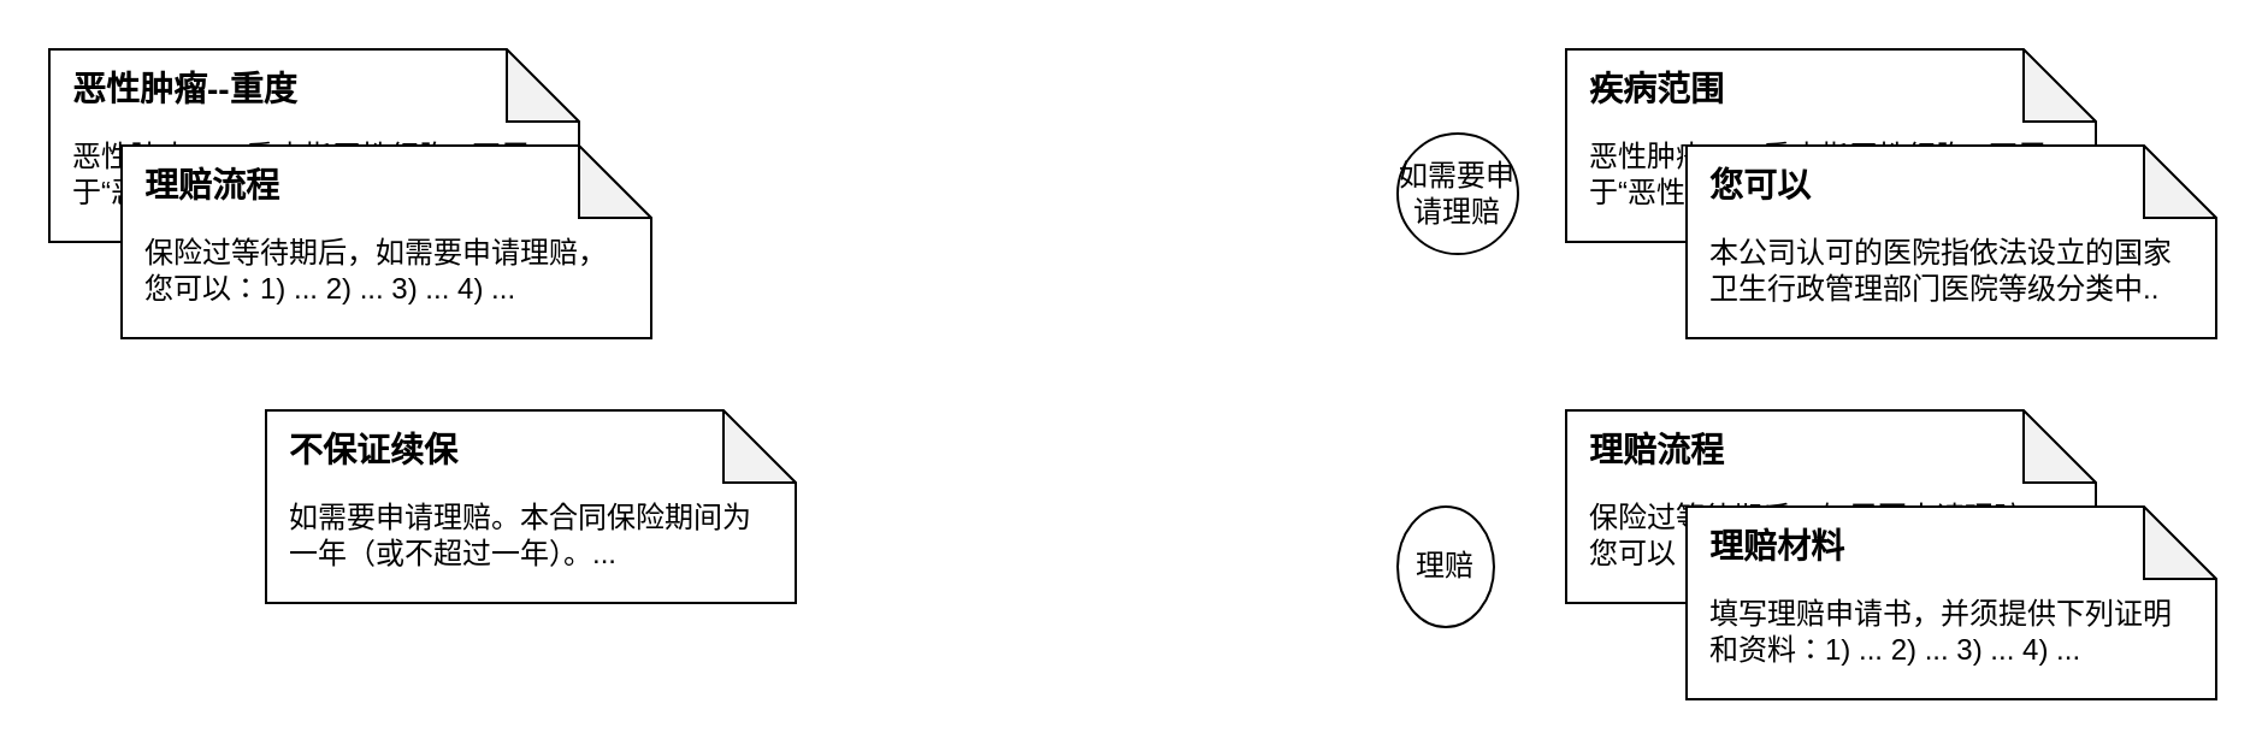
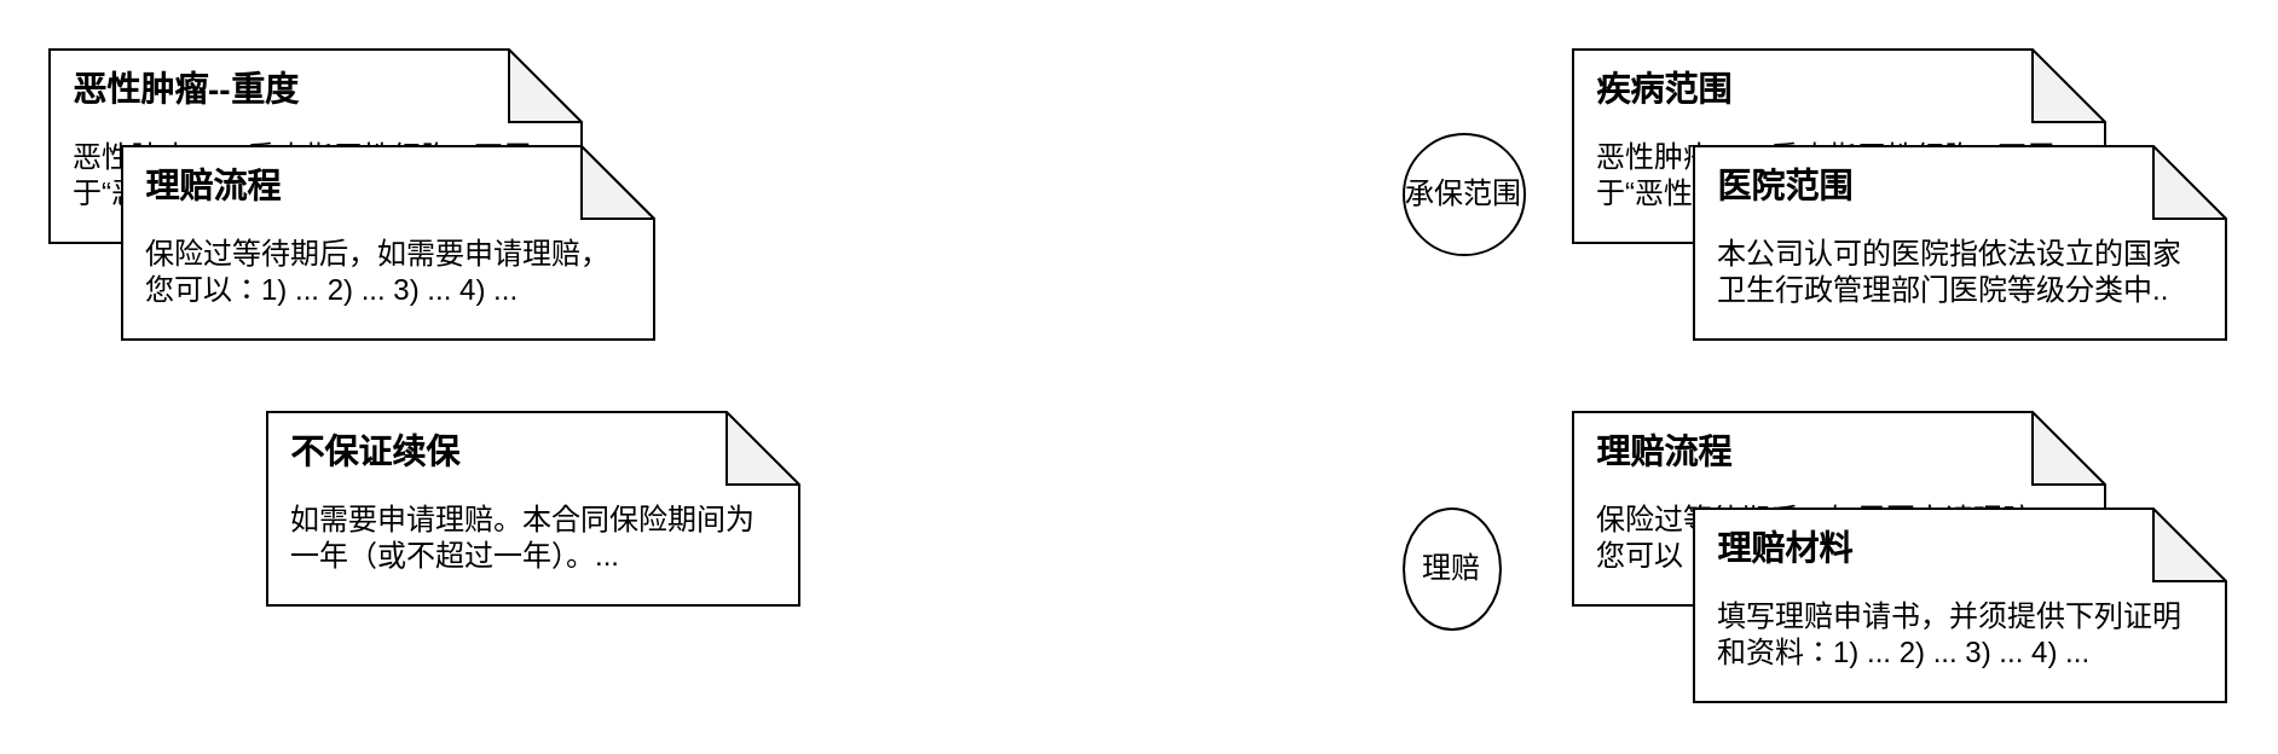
  <mxCell id="0" />
  <mxCell id="1" parent="0" />
  <mxCell id="2" value="" style="group" vertex="1" connectable="0" parent="1"><mxGeometry x="20" y="20" width="250" height="120" as="geometry" /></mxCell>
  <mxCell id="3" value="" style="shape=note;whiteSpace=wrap;html=1;backgroundOutline=1;darkOpacity=0.05;" vertex="1" parent="2"><mxGeometry width="220" height="80" as="geometry" /></mxCell>
  <mxCell id="4" value="&lt;h1 style=&quot;font-size: 14px;&quot;&gt;恶性肿瘤--重度&lt;/h1&gt;&lt;p style=&quot;&quot;&gt;&lt;font style=&quot;font-size: 12px;&quot;&gt;恶性肿瘤——重度指恶性细胞...不属于“恶性肿瘤—重度”，不在保障范围内&lt;/font&gt;&lt;br&gt;&lt;/p&gt;" style="text;html=1;spacing=5;spacingTop=-20;whiteSpace=wrap;overflow=hidden;rounded=0;" vertex="1" parent="2"><mxGeometry x="5" y="10" width="210" height="70" as="geometry" /></mxCell>
  <mxCell id="5" value="" style="group" vertex="1" connectable="0" parent="2"><mxGeometry x="30" y="40" width="220" height="80" as="geometry" /></mxCell>
  <mxCell id="6" value="" style="shape=note;whiteSpace=wrap;html=1;backgroundOutline=1;darkOpacity=0.05;" vertex="1" parent="5"><mxGeometry width="220" height="80" as="geometry" /></mxCell>
  <mxCell id="7" value="&lt;h1 style=&quot;font-size: 14px;&quot;&gt;理赔流程&lt;/h1&gt;&lt;p style=&quot;&quot;&gt;保险过等待期后，如需要申请理赔，您可以：1) ... 2) ... 3) ... 4) ...&lt;br&gt;&lt;/p&gt;" style="text;html=1;spacing=5;spacingTop=-20;whiteSpace=wrap;overflow=hidden;rounded=0;" vertex="1" parent="5"><mxGeometry x="5" y="10" width="210" height="70" as="geometry" /></mxCell>
  <mxCell id="8" value="" style="group" vertex="1" connectable="0" parent="1"><mxGeometry x="110" y="170" width="220" height="80" as="geometry" /></mxCell>
  <mxCell id="9" value="" style="shape=note;whiteSpace=wrap;html=1;backgroundOutline=1;darkOpacity=0.05;" vertex="1" parent="8"><mxGeometry width="220" height="80" as="geometry" /></mxCell>
  <mxCell id="10" value="&lt;h1 style=&quot;font-size: 14px;&quot;&gt;&lt;font style=&quot;font-size: 14px;&quot;&gt;不保证续保&lt;br&gt;&lt;/font&gt;&lt;/h1&gt;&lt;p style=&quot;&quot;&gt;&lt;font style=&quot;font-size: 12px;&quot;&gt;如需要申请理赔。本合同保险期间为一年（或不超过一年）。...&lt;/font&gt;&lt;br&gt;&lt;/p&gt;" style="text;html=1;spacing=5;spacingTop=-20;whiteSpace=wrap;overflow=hidden;rounded=0;" vertex="1" parent="8"><mxGeometry x="5" y="10" width="210" height="70" as="geometry" /></mxCell>
- <mxCell id="11" value="如需要申请理赔" style="ellipse;whiteSpace=wrap;html=1;aspect=fixed;" vertex="1" parent="1"><mxGeometry x="580" y="55" width="50" height="50" as="geometry" /></mxCell>
+ <mxCell id="11" value="承保范围" style="ellipse;whiteSpace=wrap;html=1;aspect=fixed;" vertex="1" parent="1"><mxGeometry x="580" y="55" width="50" height="50" as="geometry" /></mxCell>
  <mxCell id="12" value="" style="group" vertex="1" connectable="0" parent="1"><mxGeometry x="650" y="170" width="270" height="120" as="geometry" /></mxCell>
  <mxCell id="13" value="" style="shape=note;whiteSpace=wrap;html=1;backgroundOutline=1;darkOpacity=0.05;" vertex="1" parent="12"><mxGeometry width="220" height="80" as="geometry" /></mxCell>
  <mxCell id="14" value="&lt;h1 style=&quot;border-color: var(--border-color); font-size: 14px;&quot;&gt;理赔流程&lt;/h1&gt;&lt;h1 style=&quot;font-size: 14px;&quot;&gt;&lt;p style=&quot;border-color: var(--border-color); font-size: 12px; font-weight: 400;&quot;&gt;保险过等待期后，如需要申请理赔，您可以：1) ... 2) ... 3) ... 4) ...&lt;/p&gt;&lt;/h1&gt;" style="text;html=1;spacing=5;spacingTop=-20;whiteSpace=wrap;overflow=hidden;rounded=0;" vertex="1" parent="12"><mxGeometry x="5" y="10" width="210" height="70" as="geometry" /></mxCell>
  <mxCell id="15" value="" style="group" vertex="1" connectable="0" parent="12"><mxGeometry x="50" y="40" width="220" height="80" as="geometry" /></mxCell>
  <mxCell id="16" value="" style="shape=note;whiteSpace=wrap;html=1;backgroundOutline=1;darkOpacity=0.05;" vertex="1" parent="15"><mxGeometry width="220" height="80" as="geometry" /></mxCell>
  <mxCell id="17" value="&lt;h1 style=&quot;border-color: var(--border-color); font-size: 14px;&quot;&gt;理赔材料&lt;/h1&gt;&lt;h1 style=&quot;font-size: 14px;&quot;&gt;&lt;p style=&quot;border-color: var(--border-color); font-size: 12px; font-weight: 400;&quot;&gt;填写理赔申请书，并须提供下列证明和资料：1) ... 2) ... 3) ... 4) ...&lt;/p&gt;&lt;/h1&gt;" style="text;html=1;spacing=5;spacingTop=-20;whiteSpace=wrap;overflow=hidden;rounded=0;" vertex="1" parent="15"><mxGeometry x="5" y="10" width="210" height="70" as="geometry" /></mxCell>
  <mxCell id="18" value="" style="group" vertex="1" connectable="0" parent="1"><mxGeometry x="650" y="20" width="220" height="80" as="geometry" /></mxCell>
  <mxCell id="19" value="" style="shape=note;whiteSpace=wrap;html=1;backgroundOutline=1;darkOpacity=0.05;container=0;" vertex="1" parent="18"><mxGeometry width="220" height="80" as="geometry" /></mxCell>
  <mxCell id="20" value="&lt;h1 style=&quot;font-size: 14px;&quot;&gt;疾病范围&lt;/h1&gt;&lt;p style=&quot;&quot;&gt;&lt;font style=&quot;font-size: 12px;&quot;&gt;恶性肿瘤——重度指恶性细胞...不属于“恶性肿瘤—重度”，不在保障范围内&lt;/font&gt;&lt;br&gt;&lt;/p&gt;" style="text;html=1;spacing=5;spacingTop=-20;whiteSpace=wrap;overflow=hidden;rounded=0;container=0;" vertex="1" parent="18"><mxGeometry x="5" y="10" width="210" height="70" as="geometry" /></mxCell>
  <mxCell id="21" value="" style="group" vertex="1" connectable="0" parent="1"><mxGeometry x="700" y="60" width="220" height="80" as="geometry" /></mxCell>
  <mxCell id="22" value="" style="shape=note;whiteSpace=wrap;html=1;backgroundOutline=1;darkOpacity=0.05;container=0;" vertex="1" parent="21"><mxGeometry width="220" height="80" as="geometry" /></mxCell>
- <mxCell id="23" value="&lt;h1 style=&quot;font-size: 14px;&quot;&gt;您可以&lt;/h1&gt;&lt;p style=&quot;&quot;&gt;本公司认可的医院指依法设立的国家卫生行政管理部⻔医院等级分类中..&lt;/p&gt;" style="text;html=1;spacing=5;spacingTop=-20;whiteSpace=wrap;overflow=hidden;rounded=0;container=0;" vertex="1" parent="21"><mxGeometry x="5" y="10" width="210" height="70" as="geometry" /></mxCell>
+ <mxCell id="23" value="&lt;h1 style=&quot;font-size: 14px;&quot;&gt;医院范围&lt;/h1&gt;&lt;p style=&quot;&quot;&gt;本公司认可的医院指依法设立的国家卫生行政管理部⻔医院等级分类中..&lt;/p&gt;" style="text;html=1;spacing=5;spacingTop=-20;whiteSpace=wrap;overflow=hidden;rounded=0;container=0;" vertex="1" parent="21"><mxGeometry x="5" y="10" width="210" height="70" as="geometry" /></mxCell>
  <mxCell id="24" value="理赔" style="ellipse;whiteSpace=wrap;html=1;aspect=fixed;" vertex="1" parent="1"><mxGeometry x="580" y="210" width="40" height="50" as="geometry" /></mxCell>
